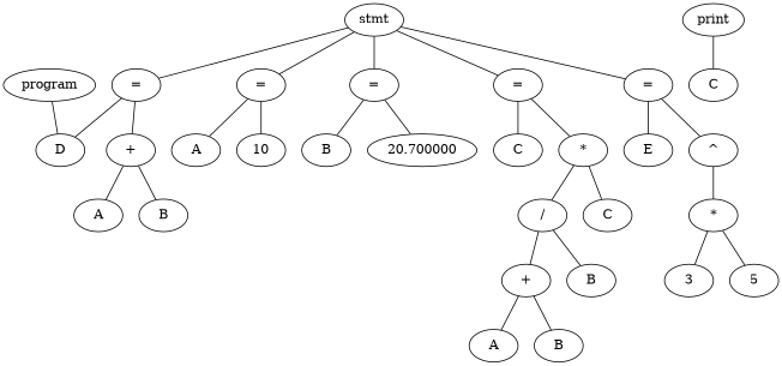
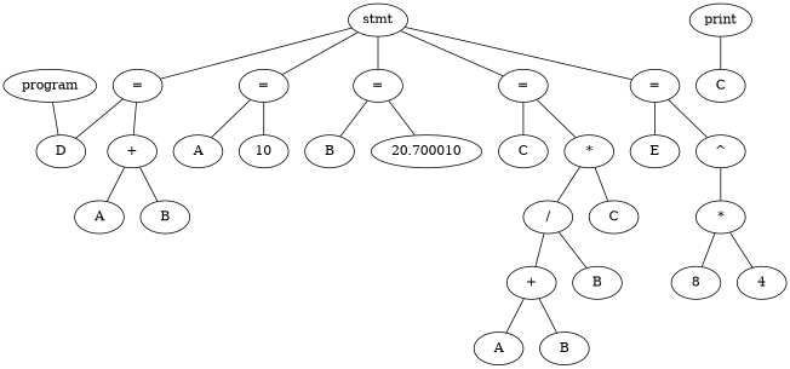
  graph {
    n1 [label=program]
    n2 [label=D]
    n3 [label=stmt]
    n4 [label="="]
    n5 [label="="]
    n6 [label="="]
    n7 [label="="]
    n8 [label="="]
    n9 [label=A]
    n10 [label=10]
    n11 [label=B]
-   n12 [label=20.700000]
+   n12 [label=20.700010]
    n13 [label=C]
    n14 [label="*"]
    n15 [label="+"]
    n16 [label=E]
    n17 [label="^"]
    n18 [label=print]
    n19 [label=C]
    n20 [label="/"]
    n21 [label=C]
    n22 [label="+"]
    n23 [label=B]
    n24 [label=A]
    n25 [label=B]
    n26 [label=A]
    n27 [label=B]
    n28 [label="*"]
-   n29 [label=3]
-   n30 [label=5]
+   n29 [label=8]
+   n30 [label=4]
    n1 -- n2
    n3 -- n4
    n3 -- n5
    n3 -- n6
    n3 -- n7
    n3 -- n8
    n4 -- n9
    n4 -- n10
    n5 -- n11
    n5 -- n12
    n6 -- n13
    n6 -- n14
    n7 -- n2
    n7 -- n15
    n8 -- n16
    n8 -- n17
    n14 -- n20
    n14 -- n21
    n15 -- n26
    n15 -- n27
    n17 -- n28
    n18 -- n19
    n20 -- n22
    n20 -- n23
    n22 -- n24
    n22 -- n25
    n28 -- n29
    n28 -- n30
  }
